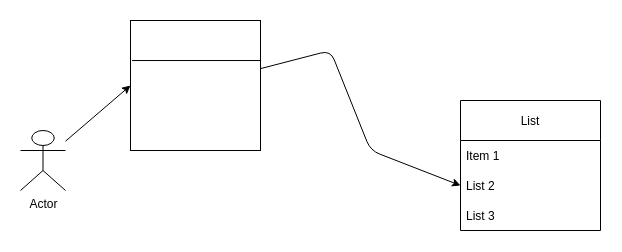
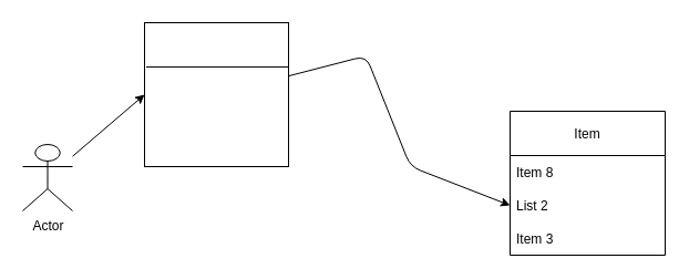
  <mxCell id="0" />
  <mxCell id="1" parent="0" />
  <mxCell id="2" style="edgeStyle=none;html=1;entryX=0;entryY=0.5;entryDx=0;entryDy=0;" edge="1" parent="1" source="3" target="9"><mxGeometry relative="1" as="geometry"><Array as="points"><mxPoint x="330" y="50" /><mxPoint x="370" y="150" /></Array></mxGeometry></mxCell>
  <mxCell id="3" value="" style="whiteSpace=wrap;html=1;aspect=fixed;" vertex="1" parent="1"><mxGeometry x="130" y="20" width="130" height="130" as="geometry" /></mxCell>
  <mxCell id="4" style="edgeStyle=none;html=1;entryX=0;entryY=0.5;entryDx=0;entryDy=0;" edge="1" parent="1" source="5" target="3"><mxGeometry relative="1" as="geometry" /></mxCell>
  <mxCell id="5" value="Actor" style="shape=umlActor;verticalLabelPosition=bottom;verticalAlign=top;html=1;outlineConnect=0;" vertex="1" parent="1"><mxGeometry x="20" y="130" width="45" height="60" as="geometry" /></mxCell>
  <mxCell id="6" value="" style="endArrow=none;html=1;entryX=0.012;entryY=0.308;entryDx=0;entryDy=0;entryPerimeter=0;exitX=1;exitY=0.308;exitDx=0;exitDy=0;exitPerimeter=0;" edge="1" parent="1" source="3" target="3"><mxGeometry width="50" height="50" relative="1" as="geometry"><mxPoint x="215" y="40" as="sourcePoint" /><mxPoint x="195" y="100" as="targetPoint" /></mxGeometry></mxCell>
- <mxCell id="7" value="List" style="swimlane;fontStyle=0;childLayout=stackLayout;horizontal=1;startSize=40;horizontalStack=0;resizeParent=1;resizeParentMax=0;resizeLast=0;collapsible=1;marginBottom=0;" vertex="1" parent="1"><mxGeometry x="460" y="100" width="140" height="130" as="geometry" /></mxCell>
- <mxCell id="8" value="Item 1" style="text;strokeColor=none;fillColor=none;align=left;verticalAlign=middle;spacingLeft=4;spacingRight=4;overflow=hidden;points=[[0,0.5],[1,0.5]];portConstraint=eastwest;rotatable=0;" vertex="1" parent="7"><mxGeometry y="40" width="140" height="30" as="geometry" /></mxCell>
+ <mxCell id="7" value="Item" style="swimlane;fontStyle=0;childLayout=stackLayout;horizontal=1;startSize=40;horizontalStack=0;resizeParent=1;resizeParentMax=0;resizeLast=0;collapsible=1;marginBottom=0;" vertex="1" parent="1"><mxGeometry x="460" y="100" width="140" height="130" as="geometry" /></mxCell>
+ <mxCell id="8" value="Item 8" style="text;strokeColor=none;fillColor=none;align=left;verticalAlign=middle;spacingLeft=4;spacingRight=4;overflow=hidden;points=[[0,0.5],[1,0.5]];portConstraint=eastwest;rotatable=0;" vertex="1" parent="7"><mxGeometry y="40" width="140" height="30" as="geometry" /></mxCell>
  <mxCell id="9" value="List 2" style="text;strokeColor=none;fillColor=none;align=left;verticalAlign=middle;spacingLeft=4;spacingRight=4;overflow=hidden;points=[[0,0.5],[1,0.5]];portConstraint=eastwest;rotatable=0;" vertex="1" parent="7"><mxGeometry y="70" width="140" height="30" as="geometry" /></mxCell>
- <mxCell id="10" value="List 3" style="text;strokeColor=none;fillColor=none;align=left;verticalAlign=middle;spacingLeft=4;spacingRight=4;overflow=hidden;points=[[0,0.5],[1,0.5]];portConstraint=eastwest;rotatable=0;" vertex="1" parent="7"><mxGeometry y="100" width="140" height="30" as="geometry" /></mxCell>
+ <mxCell id="10" value="Item 3" style="text;strokeColor=none;fillColor=none;align=left;verticalAlign=middle;spacingLeft=4;spacingRight=4;overflow=hidden;points=[[0,0.5],[1,0.5]];portConstraint=eastwest;rotatable=0;" vertex="1" parent="7"><mxGeometry y="100" width="140" height="30" as="geometry" /></mxCell>
